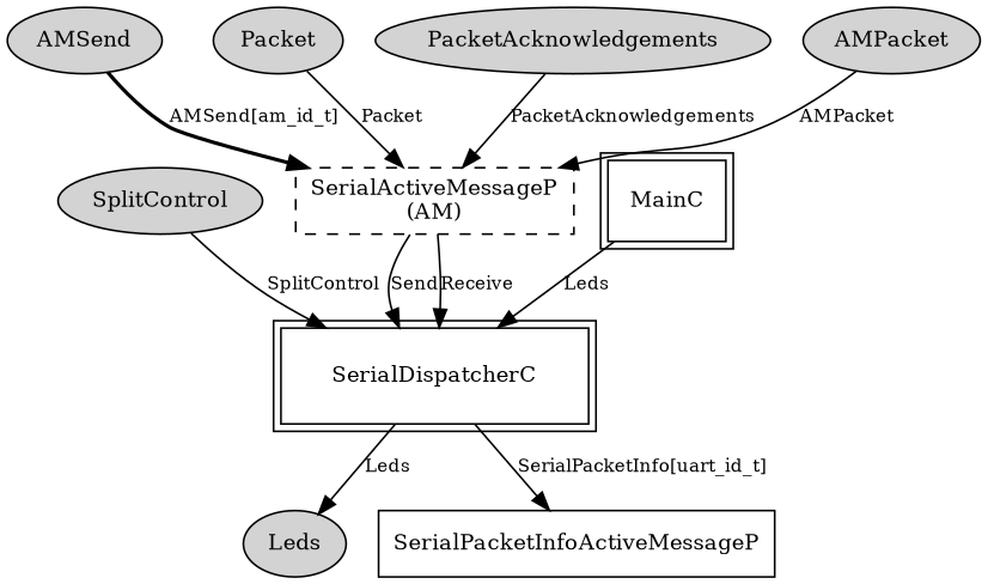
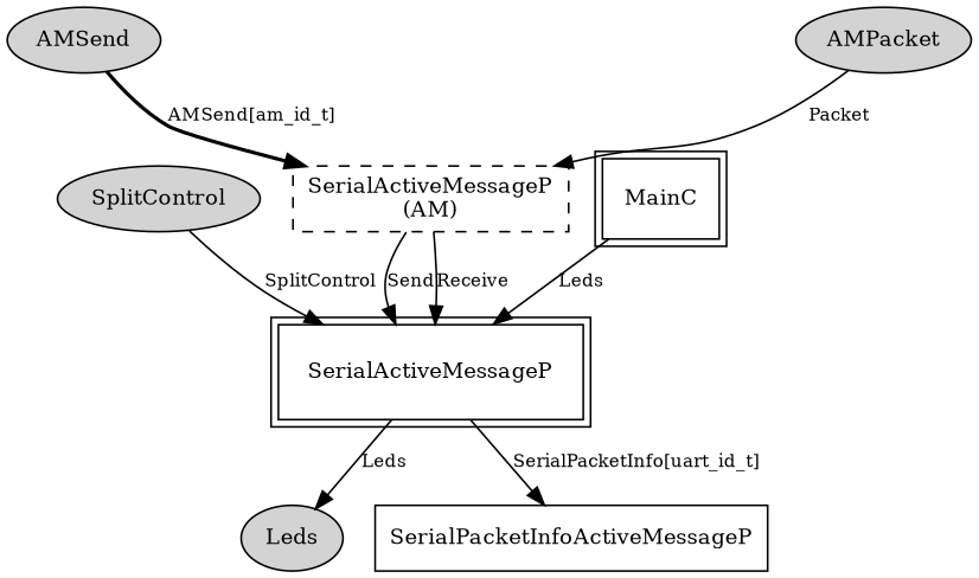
  digraph {
    node [fontsize=12 shape=ellipse style=filled]
    edge [fontsize=10]
    n1 [label=SplitControl]
-   SerialDispatcherC [peripheries=2 shape=box style=""]
+   SerialDispatcherC [peripheries=2 shape=box label=SerialActiveMessageP style=""]
    n3 [label=Leds]
    SerialPacketInfoActiveMessageP [shape=box style=""]
    n5 [label=AMSend]
    n6 [label="SerialActiveMessageP\n(AM)" shape=box style=dashed]
-   n7 [label=Packet]
-   n8 [label=PacketAcknowledgements]
    n9 [label=AMPacket]
    MainC [peripheries=2 shape=box style=""]
    n1 -> SerialDispatcherC [label=SplitControl]
    SerialDispatcherC -> n3 [label=Leds]
    SerialDispatcherC -> SerialPacketInfoActiveMessageP [label="SerialPacketInfo[uart_id_t]" style=solid]
    n5 -> n6 [label="AMSend[am_id_t]" style=bold]
    n6 -> SerialDispatcherC [label=Send]
    n6 -> SerialDispatcherC [label=Receive]
-   n7 -> n6 [label=Packet]
-   n8 -> n6 [label=PacketAcknowledgements]
-   n9 -> n6 [label=AMPacket]
+   n9 -> n6 [label=Packet]
    MainC -> SerialDispatcherC [label=Leds]
  }
